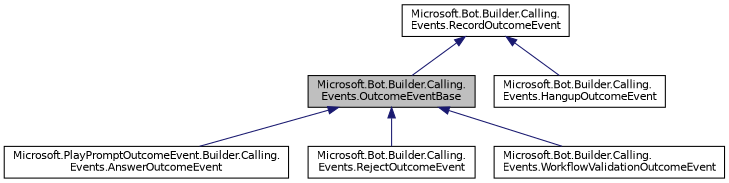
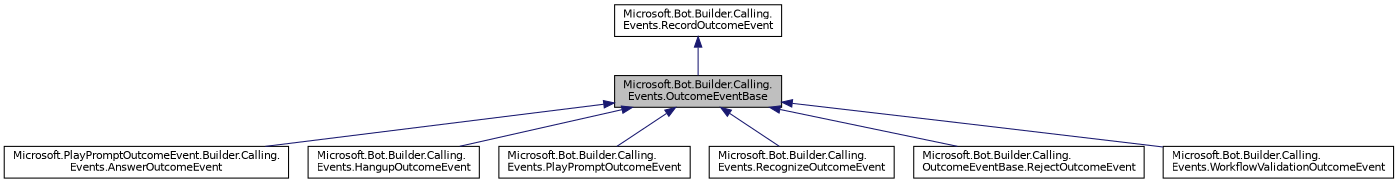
  digraph {
    rankdir=TB
    node [color=black fillcolor=white fontname=Helvetica fontsize=10 shape=record style=filled]
    edge [color=midnightblue dir=back fontname=Helvetica fontsize=10 labelfontname=Helvetica labelfontsize=10 style=solid]
    n1 [fillcolor=grey75 fontcolor=black height=0.2 label="Microsoft.Bot.Builder.Calling.\lEvents.OutcomeEventBase" width=0.4]
    n2 [height=0.2 label="Microsoft.PlayPromptOutcomeEvent.Builder.Calling.\lEvents.AnswerOutcomeEvent" width=0.4]
    n3 [height=0.2 label="Microsoft.Bot.Builder.Calling.\lEvents.HangupOutcomeEvent" width=0.4]
-   n6 [height=0.2 label="Microsoft.Bot.Builder.Calling.\lEvents.RejectOutcomeEvent" width=0.4]
+   n4 [height=0.2 label="Microsoft.Bot.Builder.Calling.\lEvents.PlayPromptOutcomeEvent" width=0.4]
+   n5 [height=0.2 label="Microsoft.Bot.Builder.Calling.\lEvents.RecognizeOutcomeEvent" width=0.4]
+   n6 [height=0.2 label="Microsoft.Bot.Builder.Calling.\lOutcomeEventBase.RejectOutcomeEvent" width=0.4]
    n7 [height=0.2 label="Microsoft.Bot.Builder.Calling.\lEvents.WorkflowValidationOutcomeEvent" width=0.4]
    n8 [height=0.2 label="Microsoft.Bot.Builder.Calling.\lEvents.RecordOutcomeEvent" width=0.4]
    n1 -> n2
-   n8 -> n3
+   n1 -> n3
+   n1 -> n4
+   n1 -> n5
    n1 -> n6
    n1 -> n7
    n8 -> n1
  }
